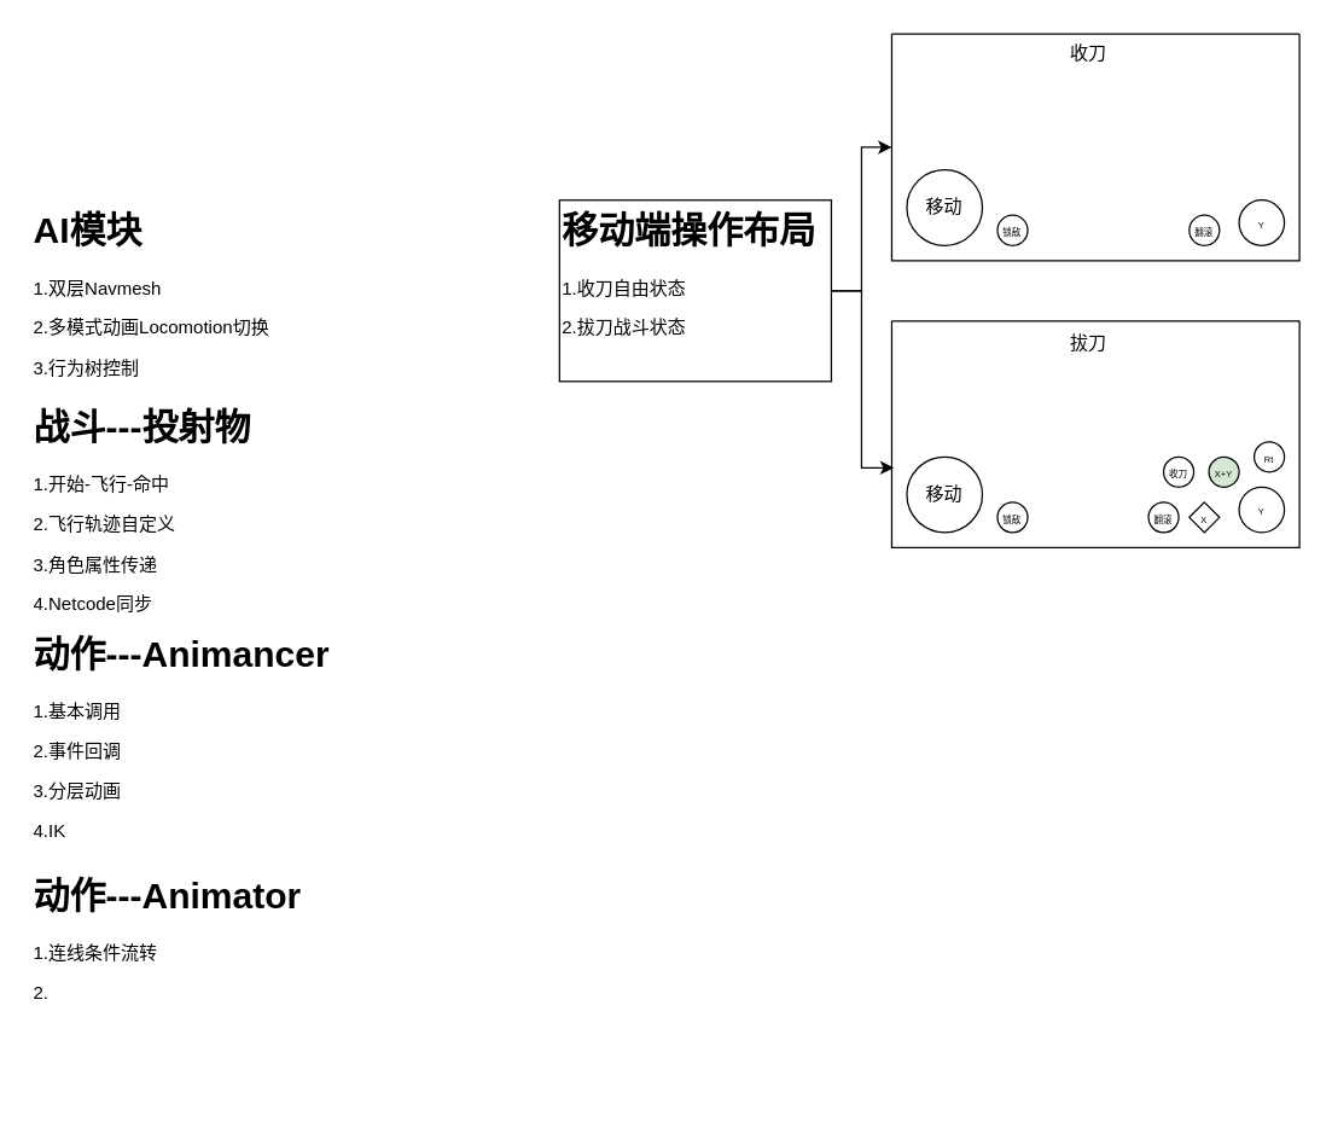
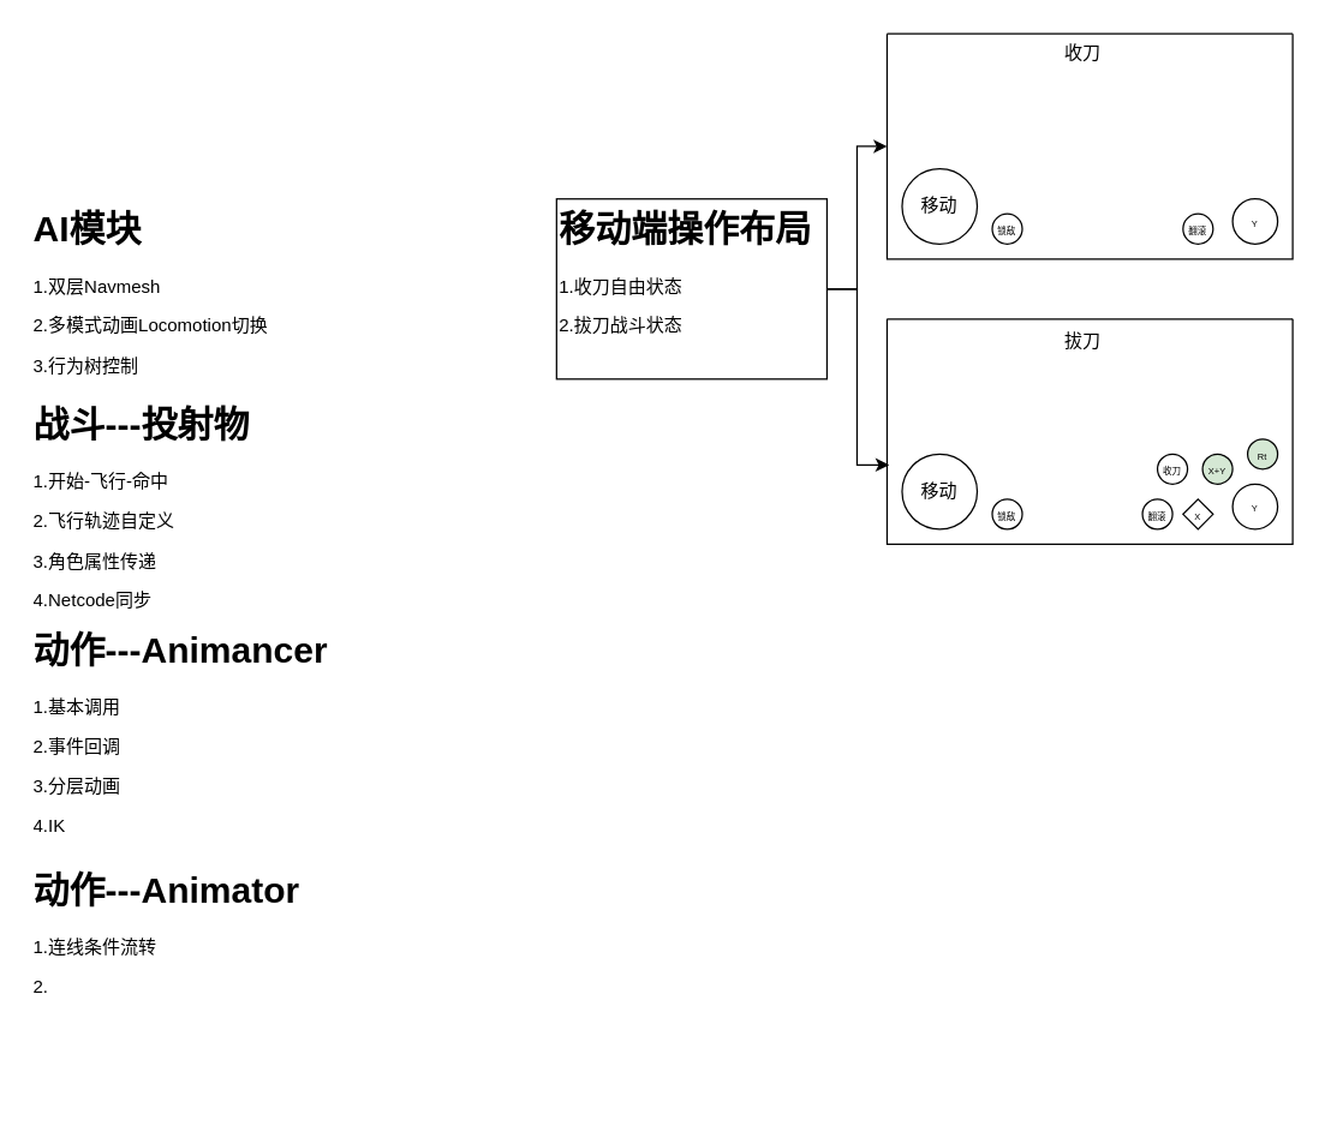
  <mxCell id="0" />
  <mxCell id="1" parent="0" />
  <mxCell id="2" value="&lt;h1 style=&quot;margin-top: 0px;&quot;&gt;AI模块&lt;/h1&gt;&lt;p&gt;1.双层Navmesh&lt;/p&gt;&lt;p&gt;2.多模式动画Locomotion切换&lt;/p&gt;&lt;p&gt;3.行为树控制&lt;/p&gt;" style="text;html=1;whiteSpace=wrap;overflow=hidden;rounded=0;" parent="1" vertex="1"><mxGeometry x="20" y="132" width="180" height="120" as="geometry" /></mxCell>
  <mxCell id="3" value="&lt;h1 style=&quot;margin-top: 0px;&quot;&gt;战斗---投射物&lt;/h1&gt;&lt;p&gt;1.开始-飞行-命中&lt;/p&gt;&lt;p&gt;2.飞行轨迹自定义&lt;/p&gt;&lt;p&gt;3.角色属性传递&lt;/p&gt;&lt;p&gt;4.Netcode同步&lt;/p&gt;" style="text;html=1;whiteSpace=wrap;overflow=hidden;rounded=0;" parent="1" vertex="1"><mxGeometry x="20" y="262" width="180" height="150" as="geometry" /></mxCell>
  <mxCell id="4" value="&lt;h1 style=&quot;margin-top: 0px;&quot;&gt;动作---Animancer&lt;/h1&gt;&lt;p&gt;1.基本调用&lt;/p&gt;&lt;p&gt;2.事件回调&lt;/p&gt;&lt;p&gt;3.分层动画&lt;/p&gt;&lt;p&gt;4.IK&lt;/p&gt;" style="text;html=1;whiteSpace=wrap;overflow=hidden;rounded=0;" parent="1" vertex="1"><mxGeometry x="20" y="412" width="240" height="160" as="geometry" /></mxCell>
  <mxCell id="5" value="&lt;h1 style=&quot;margin-top: 0px;&quot;&gt;动作---Animator&lt;/h1&gt;&lt;p&gt;1.连线条件流转&lt;/p&gt;&lt;p&gt;2.&lt;/p&gt;" style="text;html=1;whiteSpace=wrap;overflow=hidden;rounded=0;" parent="1" vertex="1"><mxGeometry x="20" y="572" width="240" height="160" as="geometry" /></mxCell>
  <mxCell id="6" style="edgeStyle=orthogonalEdgeStyle;rounded=0;orthogonalLoop=1;jettySize=auto;html=1;" edge="1" parent="1" source="7" target="8"><mxGeometry relative="1" as="geometry" /></mxCell>
  <mxCell id="7" value="&lt;h1 style=&quot;margin-top: 0px;&quot;&gt;移动端操作布局&lt;/h1&gt;&lt;p&gt;1.收刀自由状&lt;span style=&quot;background-color: transparent; color: light-dark(rgb(0, 0, 0), rgb(255, 255, 255));&quot;&gt;态&lt;/span&gt;&lt;/p&gt;&lt;p&gt;2.拔刀战斗状态&lt;/p&gt;" style="text;html=1;whiteSpace=wrap;overflow=hidden;rounded=0;strokeColor=default;" vertex="1" parent="1"><mxGeometry x="370" y="132" width="180" height="120" as="geometry" /></mxCell>
  <mxCell id="8" value="" style="swimlane;startSize=0;" vertex="1" parent="1"><mxGeometry x="590" y="22" width="270" height="150" as="geometry" /></mxCell>
  <mxCell id="9" value="移动" style="ellipse;whiteSpace=wrap;html=1;aspect=fixed;" vertex="1" parent="8"><mxGeometry x="10" y="90" width="50" height="50" as="geometry" /></mxCell>
  <mxCell id="10" value="&lt;font style=&quot;font-size: 6px;&quot;&gt;锁敌&lt;/font&gt;" style="ellipse;whiteSpace=wrap;html=1;aspect=fixed;" vertex="1" parent="8"><mxGeometry x="70" y="120" width="20" height="20" as="geometry" /></mxCell>
  <mxCell id="11" value="&lt;font style=&quot;font-size: 6px;&quot;&gt;Y&lt;/font&gt;" style="ellipse;whiteSpace=wrap;html=1;aspect=fixed;" vertex="1" parent="8"><mxGeometry x="230" y="110" width="30" height="30" as="geometry" /></mxCell>
  <mxCell id="12" value="&lt;font style=&quot;font-size: 6px;&quot;&gt;翻滚&lt;/font&gt;" style="ellipse;whiteSpace=wrap;html=1;aspect=fixed;" vertex="1" parent="8"><mxGeometry x="197" y="120" width="20" height="20" as="geometry" /></mxCell>
  <mxCell id="13" value="" style="swimlane;startSize=0;" vertex="1" parent="1"><mxGeometry x="590" y="212" width="270" height="150" as="geometry" /></mxCell>
  <mxCell id="14" value="拔刀" style="text;html=1;align=center;verticalAlign=middle;resizable=0;points=[];autosize=1;strokeColor=none;fillColor=none;" vertex="1" parent="13"><mxGeometry x="105" width="50" height="30" as="geometry" /></mxCell>
  <mxCell id="15" value="移动" style="ellipse;whiteSpace=wrap;html=1;aspect=fixed;" vertex="1" parent="13"><mxGeometry x="10" y="90" width="50" height="50" as="geometry" /></mxCell>
  <mxCell id="16" value="&lt;font style=&quot;font-size: 6px;&quot;&gt;锁敌&lt;/font&gt;" style="ellipse;whiteSpace=wrap;html=1;aspect=fixed;" vertex="1" parent="13"><mxGeometry x="70" y="120" width="20" height="20" as="geometry" /></mxCell>
  <mxCell id="17" value="&lt;font style=&quot;font-size: 6px;&quot;&gt;翻滚&lt;/font&gt;" style="ellipse;whiteSpace=wrap;html=1;aspect=fixed;" vertex="1" parent="13"><mxGeometry x="170" y="120" width="20" height="20" as="geometry" /></mxCell>
  <mxCell id="18" value="&lt;span style=&quot;font-size: 6px;&quot;&gt;X&lt;/span&gt;" style="rhombus;whiteSpace=wrap;html=1;aspect=fixed;" vertex="1" parent="13"><mxGeometry x="197" y="120" width="20" height="20" as="geometry" /></mxCell>
  <mxCell id="19" value="&lt;font style=&quot;font-size: 6px;&quot;&gt;Y&lt;/font&gt;" style="ellipse;whiteSpace=wrap;html=1;aspect=fixed;" vertex="1" parent="13"><mxGeometry x="230" y="110" width="30" height="30" as="geometry" /></mxCell>
  <mxCell id="20" value="&lt;font style=&quot;font-size: 6px;&quot;&gt;X+Y&lt;/font&gt;" style="ellipse;whiteSpace=wrap;html=1;aspect=fixed;fillColor=#d5e8d4;" vertex="1" parent="13"><mxGeometry x="210" y="90" width="20" height="20" as="geometry" /></mxCell>
- <mxCell id="21" value="&lt;font style=&quot;font-size: 6px;&quot;&gt;Rt&lt;/font&gt;" style="ellipse;whiteSpace=wrap;html=1;aspect=fixed;" vertex="1" parent="13"><mxGeometry x="240" y="80" width="20" height="20" as="geometry" /></mxCell>
+ <mxCell id="21" value="&lt;font style=&quot;font-size: 6px;&quot;&gt;Rt&lt;/font&gt;" style="ellipse;whiteSpace=wrap;html=1;aspect=fixed;fillColor=#d5e8d4;" vertex="1" parent="13"><mxGeometry x="240" y="80" width="20" height="20" as="geometry" /></mxCell>
  <mxCell id="22" value="&lt;span style=&quot;font-size: 6px;&quot;&gt;收刀&lt;/span&gt;" style="ellipse;whiteSpace=wrap;html=1;aspect=fixed;" vertex="1" parent="13"><mxGeometry x="180" y="90" width="20" height="20" as="geometry" /></mxCell>
  <mxCell id="23" style="edgeStyle=orthogonalEdgeStyle;rounded=0;orthogonalLoop=1;jettySize=auto;html=1;entryX=0.005;entryY=0.648;entryDx=0;entryDy=0;entryPerimeter=0;" edge="1" parent="1" source="7" target="13"><mxGeometry relative="1" as="geometry" /></mxCell>
  <mxCell id="24" value="收刀" style="text;html=1;align=center;verticalAlign=middle;resizable=0;points=[];autosize=1;strokeColor=none;fillColor=none;" vertex="1" parent="1"><mxGeometry x="695" y="20" width="50" height="30" as="geometry" /></mxCell>
